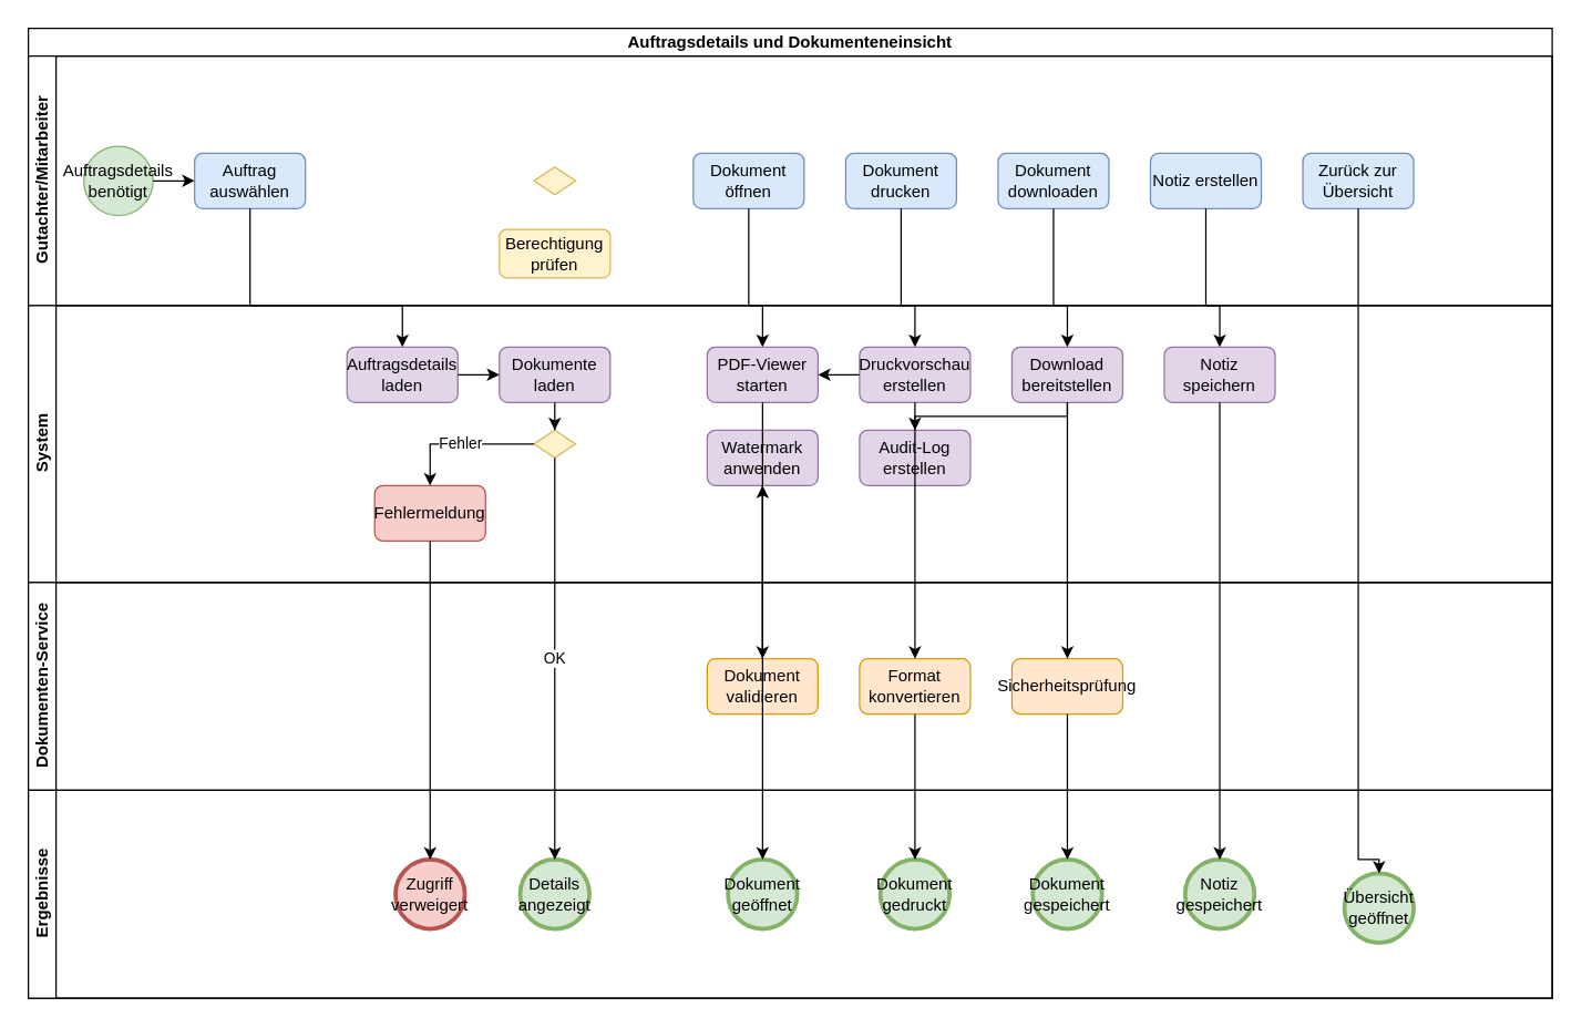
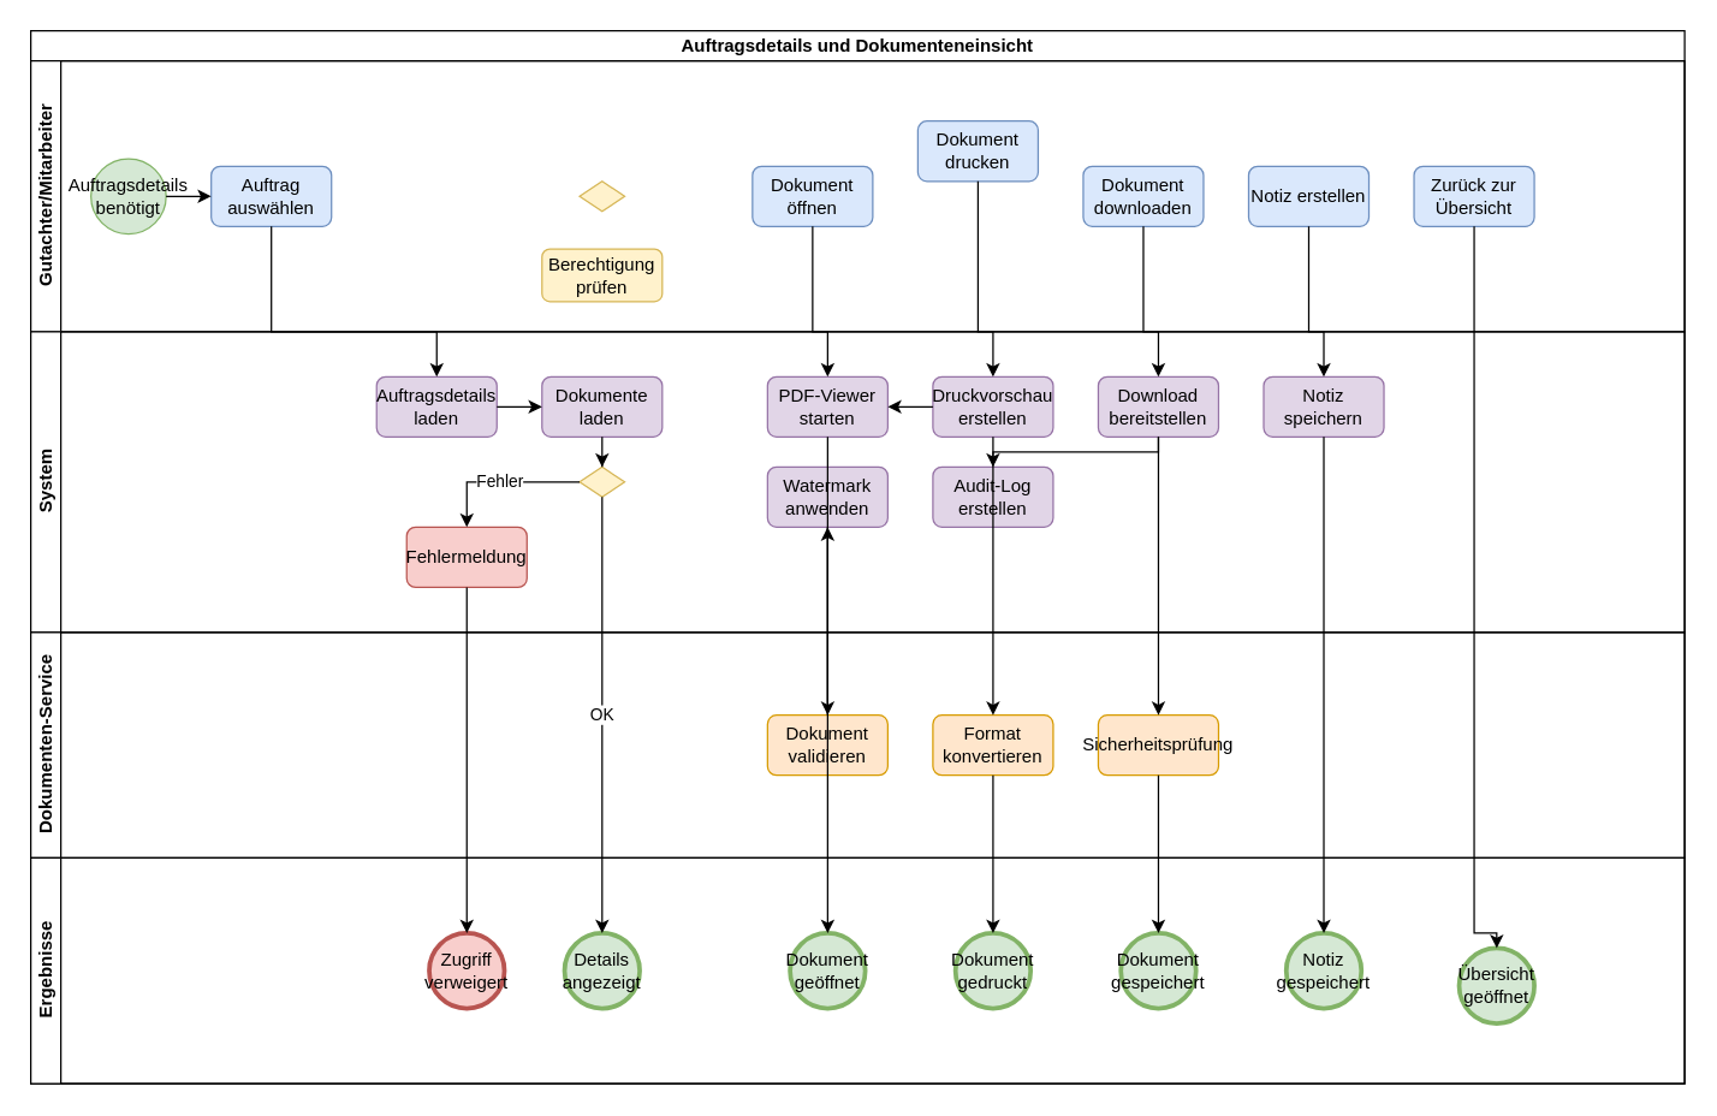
  <mxCell id="0" />
  <mxCell id="1" parent="0" />
  <mxCell id="2" value="Auftragsdetails und Dokumenteneinsicht" style="swimlane;html=1;childLayout=stackLayout;resizeParent=1;resizeParentMax=0;horizontal=1;startSize=20;horizontalStack=0;whiteSpace=wrap;" vertex="1" parent="1"><mxGeometry x="20" y="20" width="1100" height="700" as="geometry" /></mxCell>
  <mxCell id="3" value="Gutachter/Mitarbeiter" style="swimlane;html=1;startSize=20;horizontal=0;" vertex="1" parent="2"><mxGeometry y="20" width="1100" height="180" as="geometry" /></mxCell>
  <mxCell id="4" value="Auftragsdetails benötigt" style="ellipse;whiteSpace=wrap;html=1;aspect=fixed;fillColor=#d5e8d4;strokeColor=#82b366;" vertex="1" parent="3"><mxGeometry x="40" y="65" width="50" height="50" as="geometry" /></mxCell>
  <mxCell id="5" value="Auftrag auswählen" style="rounded=1;whiteSpace=wrap;html=1;fillColor=#dae8fc;strokeColor=#6c8ebf;" vertex="1" parent="3"><mxGeometry x="120" y="70" width="80" height="40" as="geometry" /></mxCell>
  <mxCell id="6" value="Dokument öffnen" style="rounded=1;whiteSpace=wrap;html=1;fillColor=#dae8fc;strokeColor=#6c8ebf;" vertex="1" parent="3"><mxGeometry x="480" y="70" width="80" height="40" as="geometry" /></mxCell>
- <mxCell id="7" value="Dokument drucken" style="rounded=1;whiteSpace=wrap;html=1;fillColor=#dae8fc;strokeColor=#6c8ebf;" vertex="1" parent="3"><mxGeometry x="590" y="70" width="80" height="40" as="geometry" /></mxCell>
+ <mxCell id="7" value="Dokument drucken" style="rounded=1;whiteSpace=wrap;html=1;fillColor=#dae8fc;strokeColor=#6c8ebf;" vertex="1" parent="3"><mxGeometry x="590" y="40" width="80" height="40" as="geometry" /></mxCell>
  <mxCell id="8" value="Dokument downloaden" style="rounded=1;whiteSpace=wrap;html=1;fillColor=#dae8fc;strokeColor=#6c8ebf;" vertex="1" parent="3"><mxGeometry x="700" y="70" width="80" height="40" as="geometry" /></mxCell>
  <mxCell id="9" value="Notiz erstellen" style="rounded=1;whiteSpace=wrap;html=1;fillColor=#dae8fc;strokeColor=#6c8ebf;" vertex="1" parent="3"><mxGeometry x="810" y="70" width="80" height="40" as="geometry" /></mxCell>
  <mxCell id="10" value="Zurück zur Übersicht" style="rounded=1;whiteSpace=wrap;html=1;fillColor=#dae8fc;strokeColor=#6c8ebf;" vertex="1" parent="3"><mxGeometry x="920" y="70" width="80" height="40" as="geometry" /></mxCell>
  <mxCell id="11" value="" style="rhombus;whiteSpace=wrap;html=1;fillColor=#fff2cc;strokeColor=#d6b656;" vertex="1" parent="3"><mxGeometry x="365" y="80" width="30" height="20" as="geometry" /></mxCell>
  <mxCell id="12" value="Berechtigung prüfen" style="rounded=1;whiteSpace=wrap;html=1;fillColor=#fff2cc;strokeColor=#d6b656;" vertex="1" parent="3"><mxGeometry x="340" y="125" width="80" height="35" as="geometry" /></mxCell>
  <mxCell id="13" value="System" style="swimlane;html=1;startSize=20;horizontal=0;" vertex="1" parent="2"><mxGeometry y="200" width="1100" height="200" as="geometry" /></mxCell>
  <mxCell id="14" value="Auftragsdetails laden" style="rounded=1;whiteSpace=wrap;html=1;fillColor=#e1d5e7;strokeColor=#9673a6;" vertex="1" parent="13"><mxGeometry x="230" y="30" width="80" height="40" as="geometry" /></mxCell>
  <mxCell id="15" value="Dokumente laden" style="rounded=1;whiteSpace=wrap;html=1;fillColor=#e1d5e7;strokeColor=#9673a6;" vertex="1" parent="13"><mxGeometry x="340" y="30" width="80" height="40" as="geometry" /></mxCell>
  <mxCell id="16" value="PDF-Viewer starten" style="rounded=1;whiteSpace=wrap;html=1;fillColor=#e1d5e7;strokeColor=#9673a6;" vertex="1" parent="13"><mxGeometry x="490" y="30" width="80" height="40" as="geometry" /></mxCell>
  <mxCell id="17" value="Druckvorschau erstellen" style="rounded=1;whiteSpace=wrap;html=1;fillColor=#e1d5e7;strokeColor=#9673a6;" vertex="1" parent="13"><mxGeometry x="600" y="30" width="80" height="40" as="geometry" /></mxCell>
  <mxCell id="18" value="Download bereitstellen" style="rounded=1;whiteSpace=wrap;html=1;fillColor=#e1d5e7;strokeColor=#9673a6;" vertex="1" parent="13"><mxGeometry x="710" y="30" width="80" height="40" as="geometry" /></mxCell>
  <mxCell id="19" value="Notiz speichern" style="rounded=1;whiteSpace=wrap;html=1;fillColor=#e1d5e7;strokeColor=#9673a6;" vertex="1" parent="13"><mxGeometry x="820" y="30" width="80" height="40" as="geometry" /></mxCell>
  <mxCell id="20" value="Audit-Log erstellen" style="rounded=1;whiteSpace=wrap;html=1;fillColor=#e1d5e7;strokeColor=#9673a6;" vertex="1" parent="13"><mxGeometry x="600" y="90" width="80" height="40" as="geometry" /></mxCell>
  <mxCell id="21" value="" style="rhombus;whiteSpace=wrap;html=1;fillColor=#fff2cc;strokeColor=#d6b656;" vertex="1" parent="13"><mxGeometry x="365" y="90" width="30" height="20" as="geometry" /></mxCell>
  <mxCell id="22" value="Fehlermeldung" style="rounded=1;whiteSpace=wrap;html=1;fillColor=#f8cecc;strokeColor=#b85450;" vertex="1" parent="13"><mxGeometry x="250" y="130" width="80" height="40" as="geometry" /></mxCell>
  <mxCell id="23" value="Watermark anwenden" style="rounded=1;whiteSpace=wrap;html=1;fillColor=#e1d5e7;strokeColor=#9673a6;" vertex="1" parent="13"><mxGeometry x="490" y="90" width="80" height="40" as="geometry" /></mxCell>
  <mxCell id="24" value="Dokumenten-Service" style="swimlane;html=1;startSize=20;horizontal=0;" vertex="1" parent="2"><mxGeometry y="400" width="1100" height="150" as="geometry" /></mxCell>
  <mxCell id="25" value="Dokument validieren" style="rounded=1;whiteSpace=wrap;html=1;fillColor=#ffe6cc;strokeColor=#d79b00;" vertex="1" parent="24"><mxGeometry x="490" y="55" width="80" height="40" as="geometry" /></mxCell>
  <mxCell id="26" value="Format konvertieren" style="rounded=1;whiteSpace=wrap;html=1;fillColor=#ffe6cc;strokeColor=#d79b00;" vertex="1" parent="24"><mxGeometry x="600" y="55" width="80" height="40" as="geometry" /></mxCell>
  <mxCell id="27" value="Sicherheitsprüfung" style="rounded=1;whiteSpace=wrap;html=1;fillColor=#ffe6cc;strokeColor=#d79b00;" vertex="1" parent="24"><mxGeometry x="710" y="55" width="80" height="40" as="geometry" /></mxCell>
  <mxCell id="28" value="Ergebnisse" style="swimlane;html=1;startSize=20;horizontal=0;" vertex="1" parent="2"><mxGeometry y="550" width="1100" height="150" as="geometry" /></mxCell>
  <mxCell id="29" value="Details angezeigt" style="ellipse;whiteSpace=wrap;html=1;aspect=fixed;fillColor=#d5e8d4;strokeColor=#82b366;strokeWidth=3;" vertex="1" parent="28"><mxGeometry x="355" y="50" width="50" height="50" as="geometry" /></mxCell>
  <mxCell id="30" value="Dokument geöffnet" style="ellipse;whiteSpace=wrap;html=1;aspect=fixed;fillColor=#d5e8d4;strokeColor=#82b366;strokeWidth=3;" vertex="1" parent="28"><mxGeometry x="505" y="50" width="50" height="50" as="geometry" /></mxCell>
  <mxCell id="31" value="Dokument gedruckt" style="ellipse;whiteSpace=wrap;html=1;aspect=fixed;fillColor=#d5e8d4;strokeColor=#82b366;strokeWidth=3;" vertex="1" parent="28"><mxGeometry x="615" y="50" width="50" height="50" as="geometry" /></mxCell>
  <mxCell id="32" value="Dokument gespeichert" style="ellipse;whiteSpace=wrap;html=1;aspect=fixed;fillColor=#d5e8d4;strokeColor=#82b366;strokeWidth=3;" vertex="1" parent="28"><mxGeometry x="725" y="50" width="50" height="50" as="geometry" /></mxCell>
  <mxCell id="33" value="Notiz gespeichert" style="ellipse;whiteSpace=wrap;html=1;aspect=fixed;fillColor=#d5e8d4;strokeColor=#82b366;strokeWidth=3;" vertex="1" parent="28"><mxGeometry x="835" y="50" width="50" height="50" as="geometry" /></mxCell>
  <mxCell id="34" value="Übersicht geöffnet" style="ellipse;whiteSpace=wrap;html=1;aspect=fixed;fillColor=#d5e8d4;strokeColor=#82b366;strokeWidth=3;" vertex="1" parent="28"><mxGeometry x="950" y="60" width="50" height="50" as="geometry" /></mxCell>
  <mxCell id="35" value="Zugriff verweigert" style="ellipse;whiteSpace=wrap;html=1;aspect=fixed;fillColor=#f8cecc;strokeColor=#b85450;strokeWidth=3;" vertex="1" parent="28"><mxGeometry x="265" y="50" width="50" height="50" as="geometry" /></mxCell>
  <mxCell id="36" value="" style="edgeStyle=orthogonalEdgeStyle;rounded=0;orthogonalLoop=1;jettySize=auto;html=1;" edge="1" parent="2" source="4" target="5"><mxGeometry relative="1" as="geometry" /></mxCell>
  <mxCell id="37" value="" style="edgeStyle=orthogonalEdgeStyle;rounded=0;orthogonalLoop=1;jettySize=auto;html=1;" edge="1" parent="2" source="5" target="14"><mxGeometry relative="1" as="geometry"><Array as="points"><mxPoint x="160" y="200" /><mxPoint x="270" y="200" /><mxPoint x="270" y="230" /></Array></mxGeometry></mxCell>
  <mxCell id="38" value="" style="edgeStyle=orthogonalEdgeStyle;rounded=0;orthogonalLoop=1;jettySize=auto;html=1;" edge="1" parent="2" source="14" target="15"><mxGeometry relative="1" as="geometry" /></mxCell>
  <mxCell id="39" value="" style="edgeStyle=orthogonalEdgeStyle;rounded=0;orthogonalLoop=1;jettySize=auto;html=1;" edge="1" parent="2" source="15" target="21"><mxGeometry relative="1" as="geometry" /></mxCell>
  <mxCell id="40" value="OK" style="edgeStyle=orthogonalEdgeStyle;rounded=0;orthogonalLoop=1;jettySize=auto;html=1;" edge="1" parent="2" source="21" target="29"><mxGeometry relative="1" as="geometry"><Array as="points"><mxPoint x="380" y="600" /></Array></mxGeometry></mxCell>
  <mxCell id="41" value="Fehler" style="edgeStyle=orthogonalEdgeStyle;rounded=0;orthogonalLoop=1;jettySize=auto;html=1;" edge="1" parent="2" source="21" target="22"><mxGeometry relative="1" as="geometry" /></mxCell>
  <mxCell id="42" value="" style="edgeStyle=orthogonalEdgeStyle;rounded=0;orthogonalLoop=1;jettySize=auto;html=1;" edge="1" parent="2" source="22" target="35"><mxGeometry relative="1" as="geometry"><Array as="points"><mxPoint x="290" y="600" /></Array></mxGeometry></mxCell>
  <mxCell id="43" value="" style="edgeStyle=orthogonalEdgeStyle;rounded=0;orthogonalLoop=1;jettySize=auto;html=1;" edge="1" parent="2" source="6" target="16"><mxGeometry relative="1" as="geometry"><Array as="points"><mxPoint x="520" y="200" /><mxPoint x="530" y="200" /><mxPoint x="530" y="230" /></Array></mxGeometry></mxCell>
  <mxCell id="44" value="" style="edgeStyle=orthogonalEdgeStyle;rounded=0;orthogonalLoop=1;jettySize=auto;html=1;" edge="1" parent="2" source="16" target="25"><mxGeometry relative="1" as="geometry"><Array as="points"><mxPoint x="530" y="400" /><mxPoint x="530" y="455" /></Array></mxGeometry></mxCell>
  <mxCell id="45" value="" style="edgeStyle=orthogonalEdgeStyle;rounded=0;orthogonalLoop=1;jettySize=auto;html=1;" edge="1" parent="2" source="25" target="23"><mxGeometry relative="1" as="geometry"><Array as="points"><mxPoint x="530" y="400" /><mxPoint x="530" y="330" /></Array></mxGeometry></mxCell>
  <mxCell id="46" value="" style="edgeStyle=orthogonalEdgeStyle;rounded=0;orthogonalLoop=1;jettySize=auto;html=1;" edge="1" parent="2" source="23" target="30"><mxGeometry relative="1" as="geometry"><Array as="points"><mxPoint x="530" y="600" /></Array></mxGeometry></mxCell>
  <mxCell id="47" value="" style="edgeStyle=orthogonalEdgeStyle;rounded=0;orthogonalLoop=1;jettySize=auto;html=1;" edge="1" parent="2" source="7" target="17"><mxGeometry relative="1" as="geometry"><Array as="points"><mxPoint x="630" y="200" /><mxPoint x="640" y="200" /><mxPoint x="640" y="230" /></Array></mxGeometry></mxCell>
  <mxCell id="48" value="" style="edgeStyle=orthogonalEdgeStyle;rounded=0;orthogonalLoop=1;jettySize=auto;html=1;" edge="1" parent="2" source="17" target="26"><mxGeometry relative="1" as="geometry"><Array as="points"><mxPoint x="640" y="400" /><mxPoint x="640" y="455" /></Array></mxGeometry></mxCell>
  <mxCell id="49" value="" style="edgeStyle=orthogonalEdgeStyle;rounded=0;orthogonalLoop=1;jettySize=auto;html=1;" edge="1" parent="2" source="26" target="31"><mxGeometry relative="1" as="geometry"><Array as="points"><mxPoint x="640" y="600" /></Array></mxGeometry></mxCell>
  <mxCell id="50" value="" style="edgeStyle=orthogonalEdgeStyle;rounded=0;orthogonalLoop=1;jettySize=auto;html=1;" edge="1" parent="2" source="8" target="18"><mxGeometry relative="1" as="geometry"><Array as="points"><mxPoint x="740" y="200" /><mxPoint x="750" y="200" /><mxPoint x="750" y="230" /></Array></mxGeometry></mxCell>
  <mxCell id="51" value="" style="edgeStyle=orthogonalEdgeStyle;rounded=0;orthogonalLoop=1;jettySize=auto;html=1;" edge="1" parent="2" source="18" target="27"><mxGeometry relative="1" as="geometry"><Array as="points"><mxPoint x="750" y="400" /><mxPoint x="750" y="455" /></Array></mxGeometry></mxCell>
  <mxCell id="52" value="" style="edgeStyle=orthogonalEdgeStyle;rounded=0;orthogonalLoop=1;jettySize=auto;html=1;" edge="1" parent="2" source="27" target="32"><mxGeometry relative="1" as="geometry"><Array as="points"><mxPoint x="750" y="600" /></Array></mxGeometry></mxCell>
  <mxCell id="53" value="" style="edgeStyle=orthogonalEdgeStyle;rounded=0;orthogonalLoop=1;jettySize=auto;html=1;" edge="1" parent="2" source="9" target="19"><mxGeometry relative="1" as="geometry"><Array as="points"><mxPoint x="850" y="200" /><mxPoint x="860" y="200" /><mxPoint x="860" y="230" /></Array></mxGeometry></mxCell>
  <mxCell id="54" value="" style="edgeStyle=orthogonalEdgeStyle;rounded=0;orthogonalLoop=1;jettySize=auto;html=1;" edge="1" parent="2" source="19" target="33"><mxGeometry relative="1" as="geometry"><Array as="points"><mxPoint x="860" y="600" /></Array></mxGeometry></mxCell>
  <mxCell id="55" value="" style="edgeStyle=orthogonalEdgeStyle;rounded=0;orthogonalLoop=1;jettySize=auto;html=1;" edge="1" parent="2" source="10" target="34"><mxGeometry relative="1" as="geometry"><Array as="points"><mxPoint x="960" y="600" /></Array></mxGeometry></mxCell>
  <mxCell id="56" value="" style="edgeStyle=orthogonalEdgeStyle;rounded=0;orthogonalLoop=1;jettySize=auto;html=1;" edge="1" parent="2" source="17" target="16"><mxGeometry relative="1" as="geometry" /></mxCell>
  <mxCell id="57" value="" style="edgeStyle=orthogonalEdgeStyle;rounded=0;orthogonalLoop=1;jettySize=auto;html=1;" edge="1" parent="2" source="18" target="20"><mxGeometry relative="1" as="geometry"><Array as="points"><mxPoint x="750" y="280" /><mxPoint x="640" y="280" /><mxPoint x="640" y="320" /></Array></mxGeometry></mxCell>
